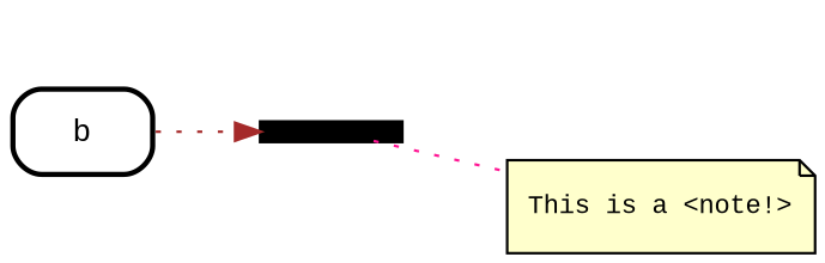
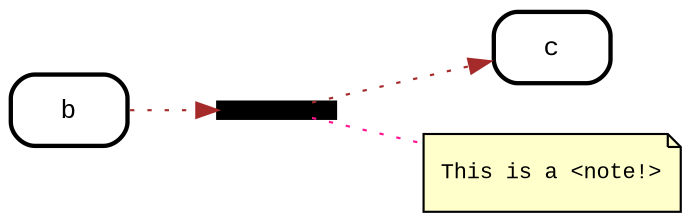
  digraph {
    compound=true
    fontname="Liberation Mono"
    fontsize=12
    nodesep=0.3
    ordering=out
    penwidth=2.0
    rankdir=LR
    ranksep=0.1
    splines=true
    node [color=black fillcolor="#FFFFFF01" fontname="Liberation Mono" fontsize=12 penwidth=2.0 shape=plaintext style=filled]
    edge [color=brown fontcolor=black fontname="Liberation Mono" fontsize=10 style=dotted]
    n1 [fillcolor=black fixedsize=true height=0.1 label=" " shape=rect]
+   n2 [label=<       <table align="center" cellborder="0" border="2" style="rounded" width="48">         <tr><td width="48" cellpadding="7">c</td></tr>       </table>     > margin=0]
    n3 [fillcolor="#ffffcc" fontcolor=black fontsize=10 label="This is a <note!>\l" penwidth=1.0 shape=note]
    n4 [label=<       <table align="center" cellborder="0" border="2" style="rounded" width="48">         <tr><td width="48" cellpadding="7">b</td></tr>       </table>     > margin=0]
+   n1 -> n2 [label="    \l"]
    n1 -> n3 [arrowhead=none arrowtail=none color=deeppink fontcolor=""]
    n4 -> n1 [label="    \l"]
  }
